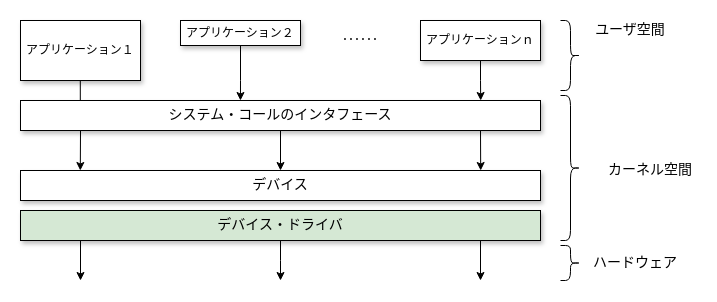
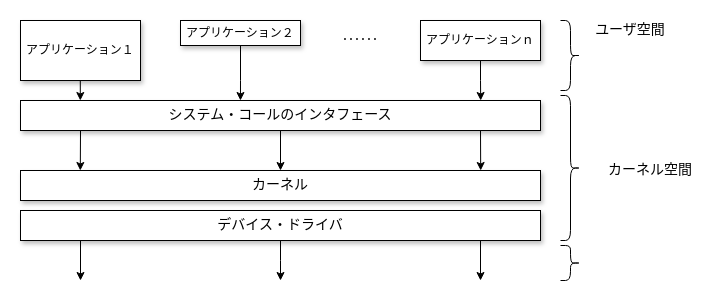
  <mxCell id="0" />
  <mxCell id="1" parent="0" />
- <mxCell id="2" style="edgeStyle=orthogonalEdgeStyle;rounded=0;orthogonalLoop=1;jettySize=auto;html=1;entryX=0.115;entryY=0;entryDx=0;entryDy=0;entryPerimeter=0;endArrow=none;" parent="1" source="3" target="10" edge="1"><mxGeometry relative="1" as="geometry"><mxPoint x="80" y="90" as="targetPoint" /><Array as="points"><mxPoint x="80" y="80" /></Array></mxGeometry></mxCell>
+ <mxCell id="2" style="edgeStyle=orthogonalEdgeStyle;rounded=0;orthogonalLoop=1;jettySize=auto;html=1;entryX=0.115;entryY=0;entryDx=0;entryDy=0;entryPerimeter=0;" parent="1" source="3" target="10" edge="1"><mxGeometry relative="1" as="geometry"><mxPoint x="80" y="90" as="targetPoint" /><Array as="points"><mxPoint x="80" y="80" /></Array></mxGeometry></mxCell>
  <mxCell id="3" value="&lt;font face=&quot;ヒラギノ角ゴ Pro W5&quot;&gt;アプリケーション１&lt;/font&gt;" style="rounded=0;whiteSpace=wrap;html=1;shadow=1;" parent="1" vertex="1"><mxGeometry x="20" y="20" width="120" height="60" as="geometry" /></mxCell>
  <mxCell id="4" style="edgeStyle=orthogonalEdgeStyle;rounded=0;orthogonalLoop=1;jettySize=auto;html=1;entryX=0.423;entryY=0;entryDx=0;entryDy=0;entryPerimeter=0;" parent="1" source="5" target="10" edge="1"><mxGeometry relative="1" as="geometry"><mxPoint x="240" y="90" as="targetPoint" /><Array as="points"><mxPoint x="240" y="80" /></Array></mxGeometry></mxCell>
  <mxCell id="5" value="&lt;font face=&quot;ヒラギノ角ゴ Pro W5&quot;&gt;アプリケーション２&lt;/font&gt;" style="rounded=0;whiteSpace=wrap;html=1;shadow=1;" parent="1" vertex="1"><mxGeometry x="180" y="20" width="120" height="25" as="geometry" /></mxCell>
  <mxCell id="6" style="edgeStyle=orthogonalEdgeStyle;rounded=0;orthogonalLoop=1;jettySize=auto;html=1;entryX=0.885;entryY=0;entryDx=0;entryDy=0;entryPerimeter=0;" parent="1" source="7" target="10" edge="1"><mxGeometry relative="1" as="geometry"><mxPoint x="480" y="90" as="targetPoint" /></mxGeometry></mxCell>
  <mxCell id="7" value="&lt;font face=&quot;ヒラギノ角ゴ Pro W5&quot; style=&quot;font-size: 12px&quot;&gt;アプリケーションｎ&lt;/font&gt;" style="rounded=0;whiteSpace=wrap;html=1;shadow=1;" parent="1" vertex="1"><mxGeometry x="420" y="20" width="120" height="40" as="geometry" /></mxCell>
  <mxCell id="8" value="･･････" style="text;html=1;strokeColor=none;fillColor=none;align=center;verticalAlign=middle;whiteSpace=wrap;rounded=0;" parent="1" vertex="1"><mxGeometry x="340" y="30" width="40" height="20" as="geometry" /></mxCell>
  <mxCell id="9" style="edgeStyle=orthogonalEdgeStyle;rounded=0;orthogonalLoop=1;jettySize=auto;html=1;entryX=0.5;entryY=0;entryDx=0;entryDy=0;" parent="1" source="10" target="11" edge="1"><mxGeometry relative="1" as="geometry"><mxPoint x="280" y="160" as="targetPoint" /></mxGeometry></mxCell>
  <mxCell id="10" value="&lt;font face=&quot;ヒラギノ角ゴ Pro W5&quot; style=&quot;font-size: 14px&quot;&gt;システム・コールのインタフェース&lt;/font&gt;" style="rounded=0;whiteSpace=wrap;html=1;shadow=1;" parent="1" vertex="1"><mxGeometry x="20" y="100" width="520" height="30" as="geometry" /></mxCell>
- <mxCell id="11" value="&lt;font face=&quot;ヒラギノ角ゴ Pro W5&quot; style=&quot;font-size: 14px&quot;&gt;デバイス&lt;/font&gt;" style="rounded=0;whiteSpace=wrap;html=1;shadow=1;" parent="1" vertex="1"><mxGeometry x="20" y="170" width="520" height="30" as="geometry" /></mxCell>
+ <mxCell id="11" value="&lt;font face=&quot;ヒラギノ角ゴ Pro W5&quot; style=&quot;font-size: 14px&quot;&gt;カーネル&lt;/font&gt;" style="rounded=0;whiteSpace=wrap;html=1;shadow=1;" parent="1" vertex="1"><mxGeometry x="20" y="170" width="520" height="30" as="geometry" /></mxCell>
  <mxCell id="12" style="edgeStyle=orthogonalEdgeStyle;rounded=0;orthogonalLoop=1;jettySize=auto;html=1;" parent="1" source="13" edge="1"><mxGeometry relative="1" as="geometry"><mxPoint x="280" y="280" as="targetPoint" /></mxGeometry></mxCell>
- <mxCell id="13" value="&lt;font face=&quot;ヒラギノ角ゴ Pro W5&quot; style=&quot;font-size: 14px&quot;&gt;デバイス・ドライバ&lt;/font&gt;" style="rounded=0;whiteSpace=wrap;html=1;shadow=1;fillColor=#d5e8d4;" parent="1" vertex="1"><mxGeometry x="20" y="210" width="520" height="30" as="geometry" /></mxCell>
+ <mxCell id="13" value="&lt;font face=&quot;ヒラギノ角ゴ Pro W5&quot; style=&quot;font-size: 14px&quot;&gt;デバイス・ドライバ&lt;/font&gt;" style="rounded=0;whiteSpace=wrap;html=1;shadow=1;" parent="1" vertex="1"><mxGeometry x="20" y="210" width="520" height="30" as="geometry" /></mxCell>
  <mxCell id="14" value="" style="endArrow=classic;html=1;entryX=0.115;entryY=0;entryDx=0;entryDy=0;entryPerimeter=0;" parent="1" target="11" edge="1"><mxGeometry width="50" height="50" relative="1" as="geometry"><mxPoint x="80" y="130" as="sourcePoint" /><mxPoint x="80" y="160" as="targetPoint" /></mxGeometry></mxCell>
  <mxCell id="15" value="" style="shape=curlyBracket;whiteSpace=wrap;html=1;rounded=1;shadow=0;rotation=-180;" parent="1" vertex="1"><mxGeometry x="560" y="20" width="20" height="70" as="geometry" /></mxCell>
  <mxCell id="16" value="" style="shape=curlyBracket;whiteSpace=wrap;html=1;rounded=1;shadow=0;rotation=-180;" parent="1" vertex="1"><mxGeometry x="560" y="95" width="20" height="145" as="geometry" /></mxCell>
  <mxCell id="17" value="" style="endArrow=classic;html=1;entryX=0.885;entryY=0;entryDx=0;entryDy=0;entryPerimeter=0;" parent="1" target="11" edge="1"><mxGeometry width="50" height="50" relative="1" as="geometry"><mxPoint x="480" y="130" as="sourcePoint" /><mxPoint x="480" y="160" as="targetPoint" /></mxGeometry></mxCell>
  <mxCell id="18" value="" style="endArrow=classic;html=1;" parent="1" edge="1"><mxGeometry width="50" height="50" relative="1" as="geometry"><mxPoint x="80" y="240" as="sourcePoint" /><mxPoint x="80" y="280" as="targetPoint" /></mxGeometry></mxCell>
  <mxCell id="19" value="" style="endArrow=classic;html=1;" parent="1" edge="1"><mxGeometry width="50" height="50" relative="1" as="geometry"><mxPoint x="480" y="240" as="sourcePoint" /><mxPoint x="480" y="280" as="targetPoint" /></mxGeometry></mxCell>
  <mxCell id="20" value="" style="shape=curlyBracket;whiteSpace=wrap;html=1;rounded=1;shadow=0;rotation=-180;" parent="1" vertex="1"><mxGeometry x="560" y="245" width="20" height="35" as="geometry" /></mxCell>
  <mxCell id="21" value="&lt;font style=&quot;font-size: 14px&quot; face=&quot;ヒラギノ角ゴ Pro W5&quot;&gt;ユーザ空間&lt;/font&gt;" style="text;html=1;strokeColor=none;fillColor=none;align=center;verticalAlign=middle;whiteSpace=wrap;rounded=0;shadow=0;fontFamily=ヒラギノ角ゴ Pro W3;" parent="1" vertex="1"><mxGeometry x="590" y="20" width="80" height="20" as="geometry" /></mxCell>
  <mxCell id="22" value="&lt;font style=&quot;font-size: 14px&quot; face=&quot;ヒラギノ角ゴ Pro W5&quot;&gt;カーネル空間&lt;/font&gt;" style="text;html=1;strokeColor=none;fillColor=none;align=center;verticalAlign=middle;whiteSpace=wrap;rounded=0;shadow=0;" parent="1" vertex="1"><mxGeometry x="605" y="160" width="90" height="20" as="geometry" /></mxCell>
- <mxCell id="23" value="&lt;font style=&quot;font-size: 14px&quot;&gt;ハードウェア&lt;/font&gt;" style="text;html=1;strokeColor=none;fillColor=none;align=center;verticalAlign=middle;whiteSpace=wrap;rounded=0;shadow=0;fontFamily=ヒラギノ角ゴ Pro W5;fontSize=12;" parent="1" vertex="1"><mxGeometry x="590" y="253" width="90" height="20" as="geometry" /></mxCell>
